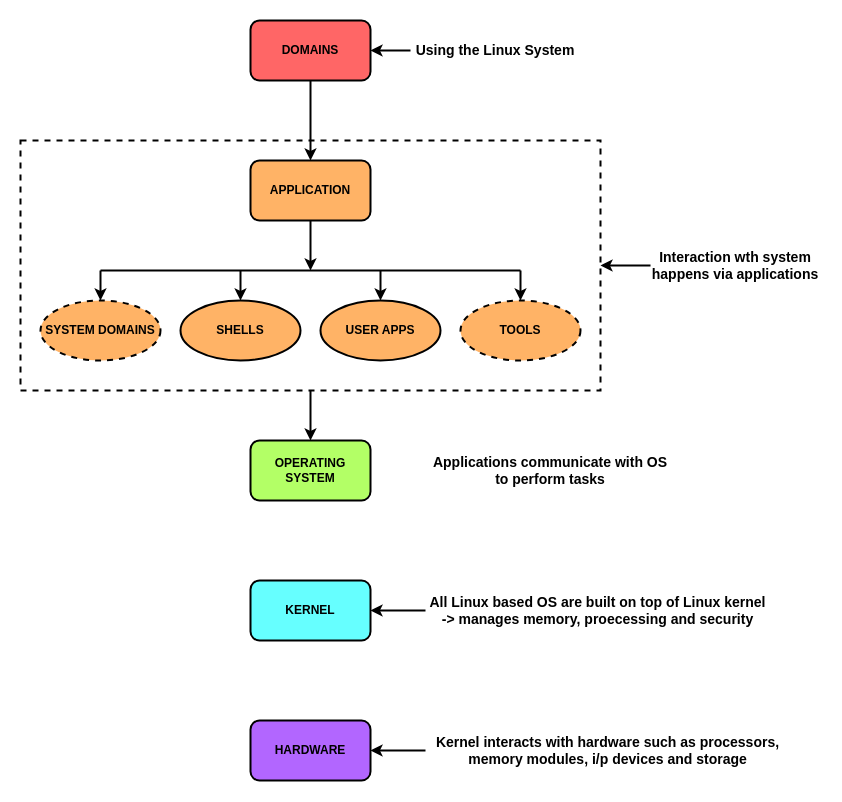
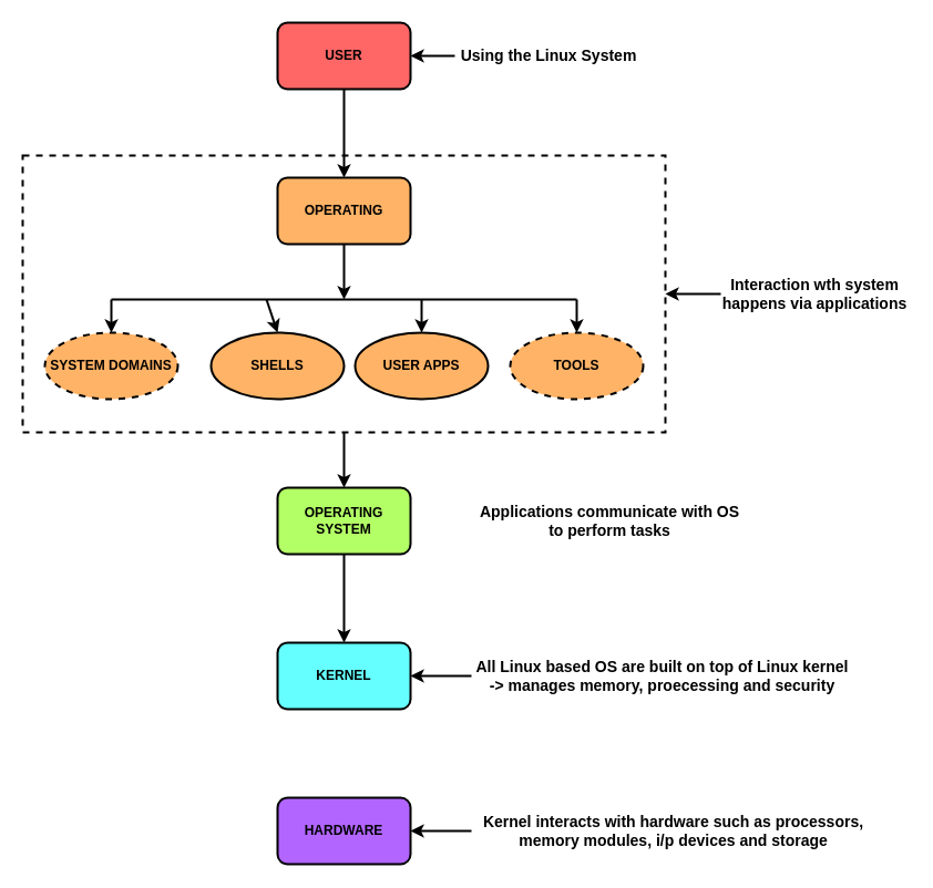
  <mxCell id="0" />
  <mxCell id="1" parent="0" />
  <mxCell id="2" value="" style="rounded=0;whiteSpace=wrap;html=1;fillColor=none;dashed=1;strokeColor=#000000;strokeWidth=2;fontStyle=1;fontColor=#000000;" vertex="1" parent="1"><mxGeometry x="20" y="140" width="580" height="250" as="geometry" /></mxCell>
  <mxCell id="3" value="" style="edgeStyle=none;html=1;strokeColor=#000000;strokeWidth=2;fontStyle=1;fontColor=#000000;" edge="1" parent="1" source="4" target="6"><mxGeometry relative="1" as="geometry" /></mxCell>
- <mxCell id="4" value="DOMAINS" style="rounded=1;whiteSpace=wrap;html=1;strokeColor=#000000;strokeWidth=2;fontStyle=1;fontColor=#000000;labelBackgroundColor=none;fillColor=#FF6666;" vertex="1" parent="1"><mxGeometry x="250" y="20" width="120" height="60" as="geometry" /></mxCell>
+ <mxCell id="4" value="USER" style="rounded=1;whiteSpace=wrap;html=1;strokeColor=#000000;strokeWidth=2;fontStyle=1;fontColor=#000000;labelBackgroundColor=none;fillColor=#FF6666;" vertex="1" parent="1"><mxGeometry x="250" y="20" width="120" height="60" as="geometry" /></mxCell>
  <mxCell id="5" style="edgeStyle=none;html=1;exitX=0.5;exitY=1;exitDx=0;exitDy=0;strokeColor=#000000;strokeWidth=2;fontStyle=1;fontColor=#000000;" edge="1" parent="1" source="6"><mxGeometry relative="1" as="geometry"><mxPoint x="310" y="270" as="targetPoint" /></mxGeometry></mxCell>
- <mxCell id="6" value="APPLICATION" style="whiteSpace=wrap;html=1;rounded=1;strokeColor=#000000;strokeWidth=2;fontStyle=1;fontColor=#000000;fillColor=#FFB366;" vertex="1" parent="1"><mxGeometry x="250" y="160" width="120" height="60" as="geometry" /></mxCell>
- <mxCell id="7" value="SHELLS" style="ellipse;whiteSpace=wrap;html=1;rounded=1;strokeColor=#000000;strokeWidth=2;fontStyle=1;fillColor=#FFB366;fontColor=#000000;" vertex="1" parent="1"><mxGeometry x="180" y="300" width="120" height="60" as="geometry" /></mxCell>
+ <mxCell id="6" value="OPERATING" style="whiteSpace=wrap;html=1;rounded=1;strokeColor=#000000;strokeWidth=2;fontStyle=1;fontColor=#000000;fillColor=#FFB366;" vertex="1" parent="1"><mxGeometry x="250" y="160" width="120" height="60" as="geometry" /></mxCell>
+ <mxCell id="7" value="SHELLS" style="ellipse;whiteSpace=wrap;html=1;rounded=1;strokeColor=#000000;strokeWidth=2;fontStyle=1;fillColor=#FFB366;fontColor=#000000;" vertex="1" parent="1"><mxGeometry x="190" y="300" width="120" height="60" as="geometry" /></mxCell>
  <mxCell id="8" value="USER APPS" style="ellipse;whiteSpace=wrap;html=1;rounded=1;strokeColor=#000000;strokeWidth=2;fontStyle=1;fillColor=#FFB366;fontColor=#000000;" vertex="1" parent="1"><mxGeometry x="320" y="300" width="120" height="60" as="geometry" /></mxCell>
  <mxCell id="9" value="TOOLS" style="ellipse;whiteSpace=wrap;html=1;rounded=1;strokeColor=#000000;strokeWidth=2;fontStyle=1;fillColor=#FFB366;fontColor=#000000;dashed=1;" vertex="1" parent="1"><mxGeometry x="460" y="300" width="120" height="60" as="geometry" /></mxCell>
  <mxCell id="10" value="SYSTEM DOMAINS" style="ellipse;whiteSpace=wrap;html=1;rounded=1;strokeColor=#000000;strokeWidth=2;fontStyle=1;fillColor=#FFB366;fontColor=#000000;dashed=1;" vertex="1" parent="1"><mxGeometry x="40" y="300" width="120" height="60" as="geometry" /></mxCell>
  <mxCell id="11" value="" style="endArrow=none;html=1;strokeColor=#000000;strokeWidth=2;fontStyle=1;fontColor=#000000;" edge="1" parent="1"><mxGeometry width="50" height="50" relative="1" as="geometry"><mxPoint x="100" y="270" as="sourcePoint" /><mxPoint x="520" y="270" as="targetPoint" /></mxGeometry></mxCell>
  <mxCell id="12" value="" style="endArrow=classic;html=1;entryX=0.5;entryY=0;entryDx=0;entryDy=0;strokeColor=#000000;strokeWidth=2;fontStyle=1;fontColor=#000000;" edge="1" parent="1" target="10"><mxGeometry width="50" height="50" relative="1" as="geometry"><mxPoint x="100" y="270" as="sourcePoint" /><mxPoint x="330" y="230" as="targetPoint" /></mxGeometry></mxCell>
  <mxCell id="13" value="" style="endArrow=classic;html=1;entryX=0.5;entryY=0;entryDx=0;entryDy=0;strokeColor=#000000;strokeWidth=2;fontStyle=1;fontColor=#000000;" edge="1" parent="1" target="9"><mxGeometry width="50" height="50" relative="1" as="geometry"><mxPoint x="520" y="270" as="sourcePoint" /><mxPoint x="330" y="230" as="targetPoint" /></mxGeometry></mxCell>
  <mxCell id="14" value="" style="endArrow=classic;html=1;entryX=0.5;entryY=0;entryDx=0;entryDy=0;strokeColor=#000000;strokeWidth=2;fontStyle=1;fontColor=#000000;" edge="1" parent="1" target="7"><mxGeometry width="50" height="50" relative="1" as="geometry"><mxPoint x="240" y="270" as="sourcePoint" /><mxPoint x="330" y="230" as="targetPoint" /></mxGeometry></mxCell>
  <mxCell id="15" value="" style="endArrow=classic;html=1;entryX=0.5;entryY=0;entryDx=0;entryDy=0;strokeColor=#000000;strokeWidth=2;fontStyle=1;fontColor=#000000;" edge="1" parent="1" target="8"><mxGeometry width="50" height="50" relative="1" as="geometry"><mxPoint x="380" y="270" as="sourcePoint" /><mxPoint x="330" y="230" as="targetPoint" /></mxGeometry></mxCell>
  <mxCell id="16" style="edgeStyle=none;html=1;exitX=0.5;exitY=1;exitDx=0;exitDy=0;entryX=0.5;entryY=0;entryDx=0;entryDy=0;strokeColor=#000000;strokeWidth=2;fontStyle=1;fontColor=#000000;" edge="1" parent="1" source="2" target="18"><mxGeometry relative="1" as="geometry" /></mxCell>
+ <mxCell id="17" value="" style="edgeStyle=none;html=1;strokeColor=#000000;strokeWidth=2;fontStyle=1;fontColor=#000000;" edge="1" parent="1" source="18" target="19"><mxGeometry relative="1" as="geometry" /></mxCell>
  <mxCell id="18" value="OPERATING SYSTEM" style="rounded=1;whiteSpace=wrap;html=1;strokeColor=#000000;strokeWidth=2;fontStyle=1;fontColor=#000000;fillColor=#B3FF66;" vertex="1" parent="1"><mxGeometry x="250" y="440" width="120" height="60" as="geometry" /></mxCell>
  <mxCell id="19" value="KERNEL" style="whiteSpace=wrap;html=1;rounded=1;strokeColor=#000000;strokeWidth=2;fontStyle=1;fontColor=#000000;fillColor=#66FFFF;" vertex="1" parent="1"><mxGeometry x="250" y="580" width="120" height="60" as="geometry" /></mxCell>
  <mxCell id="20" value="HARDWARE" style="whiteSpace=wrap;html=1;rounded=1;strokeColor=#000000;strokeWidth=2;fontStyle=1;fontColor=#000000;fillColor=#B266FF;" vertex="1" parent="1"><mxGeometry x="250" y="720" width="120" height="60" as="geometry" /></mxCell>
  <mxCell id="21" value="" style="edgeStyle=none;html=1;fontColor=#000000;strokeColor=#000000;strokeWidth=2;" edge="1" parent="1" source="22" target="4"><mxGeometry relative="1" as="geometry" /></mxCell>
  <mxCell id="22" value="Using the Linux System" style="text;html=1;strokeColor=none;fillColor=none;align=center;verticalAlign=middle;whiteSpace=wrap;rounded=0;dashed=1;fontColor=#000000;fontSize=14;fontStyle=1" vertex="1" parent="1"><mxGeometry x="410" y="35" width="170" height="30" as="geometry" /></mxCell>
  <mxCell id="23" value="" style="edgeStyle=none;html=1;fontSize=14;fontColor=#000000;strokeColor=#000000;strokeWidth=2;" edge="1" parent="1" source="24" target="2"><mxGeometry relative="1" as="geometry" /></mxCell>
  <mxCell id="24" value="Interaction wth system happens via applications" style="text;html=1;strokeColor=none;fillColor=none;align=center;verticalAlign=middle;whiteSpace=wrap;rounded=0;dashed=1;fontColor=#000000;fontSize=14;fontStyle=1" vertex="1" parent="1"><mxGeometry x="650" y="250" width="170" height="30" as="geometry" /></mxCell>
  <mxCell id="25" value="Applications communicate with OS to perform tasks" style="text;html=1;strokeColor=none;fillColor=none;align=center;verticalAlign=middle;whiteSpace=wrap;rounded=0;dashed=1;fontColor=#000000;fontSize=14;fontStyle=1" vertex="1" parent="1"><mxGeometry x="430" y="455" width="240" height="30" as="geometry" /></mxCell>
  <mxCell id="26" value="" style="edgeStyle=none;html=1;fontSize=14;fontColor=#000000;strokeColor=#000000;strokeWidth=2;" edge="1" parent="1" source="27" target="19"><mxGeometry relative="1" as="geometry" /></mxCell>
  <mxCell id="27" value="All Linux based OS are built on top of Linux kernel -&amp;gt; manages memory, proecessing and security" style="text;html=1;strokeColor=none;fillColor=none;align=center;verticalAlign=middle;whiteSpace=wrap;rounded=0;dashed=1;fontColor=#000000;fontSize=14;fontStyle=1" vertex="1" parent="1"><mxGeometry x="425" y="595" width="345" height="30" as="geometry" /></mxCell>
  <mxCell id="28" value="" style="edgeStyle=none;html=1;fontSize=14;fontColor=#000000;strokeColor=#000000;strokeWidth=2;" edge="1" parent="1" source="29" target="20"><mxGeometry relative="1" as="geometry" /></mxCell>
  <mxCell id="29" value="Kernel interacts with hardware such as processors, memory modules, i/p devices and storage" style="text;html=1;strokeColor=none;fillColor=none;align=center;verticalAlign=middle;whiteSpace=wrap;rounded=0;dashed=1;fontColor=#000000;fontSize=14;fontStyle=1" vertex="1" parent="1"><mxGeometry x="425" y="735" width="365" height="30" as="geometry" /></mxCell>
